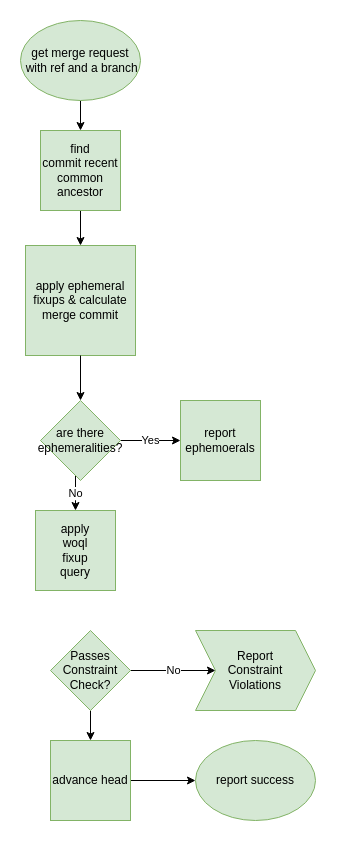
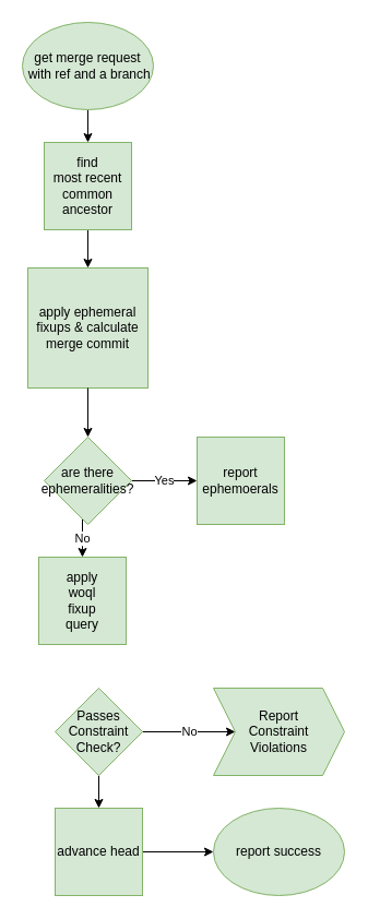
  <mxCell id="0" />
  <mxCell id="1" parent="0" />
  <mxCell id="2" value="" style="edgeStyle=orthogonalEdgeStyle;rounded=0;orthogonalLoop=1;jettySize=auto;html=1;" edge="1" parent="1" source="3" target="5"><mxGeometry relative="1" as="geometry" /></mxCell>
  <mxCell id="3" value="&lt;div&gt;get merge request&lt;/div&gt;&amp;nbsp;with ref and a branch " style="ellipse;whiteSpace=wrap;html=1;fillColor=#d5e8d4;strokeColor=#82b366;" vertex="1" parent="1"><mxGeometry x="20" y="20" width="120" height="80" as="geometry" /></mxCell>
  <mxCell id="4" value="" style="edgeStyle=orthogonalEdgeStyle;rounded=0;orthogonalLoop=1;jettySize=auto;html=1;" edge="1" parent="1" source="5" target="6"><mxGeometry relative="1" as="geometry" /></mxCell>
- <mxCell id="5" value="&lt;div&gt;find&lt;/div&gt;&lt;div&gt;commit recent common ancestor&lt;/div&gt;" style="whiteSpace=wrap;html=1;aspect=fixed;fillColor=#d5e8d4;strokeColor=#82b366;" vertex="1" parent="1"><mxGeometry x="40" y="130" width="80" height="80" as="geometry" /></mxCell>
+ <mxCell id="5" value="&lt;div&gt;find&lt;/div&gt;&lt;div&gt;most recent common ancestor&lt;/div&gt;" style="whiteSpace=wrap;html=1;aspect=fixed;fillColor=#d5e8d4;strokeColor=#82b366;" vertex="1" parent="1"><mxGeometry x="40" y="130" width="80" height="80" as="geometry" /></mxCell>
  <mxCell id="6" value="apply ephemeral fixups &amp;amp; calculate merge commit" style="whiteSpace=wrap;html=1;aspect=fixed;fillColor=#d5e8d4;strokeColor=#82b366;" vertex="1" parent="1"><mxGeometry x="25" y="245" width="110" height="110" as="geometry" /></mxCell>
  <mxCell id="7" value="Yes" style="edgeStyle=orthogonalEdgeStyle;rounded=0;orthogonalLoop=1;jettySize=auto;html=1;" edge="1" parent="1" source="9" target="10"><mxGeometry relative="1" as="geometry" /></mxCell>
  <mxCell id="8" value="No" style="edgeStyle=orthogonalEdgeStyle;rounded=0;orthogonalLoop=1;jettySize=auto;html=1;entryX=0.5;entryY=0;entryDx=0;entryDy=0;" edge="1" parent="1" source="9" target="15"><mxGeometry relative="1" as="geometry"><Array as="points"><mxPoint x="75" y="500" /><mxPoint x="75" y="500" /></Array></mxGeometry></mxCell>
  <mxCell id="9" value="&lt;div&gt;are there&lt;/div&gt;&lt;div&gt;ephemeralities?&lt;br&gt;&lt;/div&gt;" style="rhombus;whiteSpace=wrap;html=1;fillColor=#d5e8d4;strokeColor=#82b366;" vertex="1" parent="1"><mxGeometry x="40" y="400" width="80" height="80" as="geometry" /></mxCell>
  <mxCell id="10" value="report ephemoerals" style="whiteSpace=wrap;html=1;aspect=fixed;fillColor=#d5e8d4;strokeColor=#82b366;" vertex="1" parent="1"><mxGeometry x="180" y="400" width="80" height="80" as="geometry" /></mxCell>
  <mxCell id="11" value="&lt;div&gt;No&lt;/div&gt;" style="edgeStyle=orthogonalEdgeStyle;rounded=0;orthogonalLoop=1;jettySize=auto;html=1;entryX=0;entryY=0.5;entryDx=0;entryDy=0;" edge="1" parent="1" source="13" target="16"><mxGeometry relative="1" as="geometry"><mxPoint x="195" y="670" as="targetPoint" /><Array as="points" /></mxGeometry></mxCell>
  <mxCell id="12" value="" style="edgeStyle=orthogonalEdgeStyle;rounded=0;orthogonalLoop=1;jettySize=auto;html=1;" edge="1" parent="1" source="13" target="18"><mxGeometry relative="1" as="geometry" /></mxCell>
  <mxCell id="13" value="&lt;div&gt;Passes&lt;/div&gt;&lt;div&gt;Constraint&lt;/div&gt;&lt;div&gt;Check?&lt;br&gt;&lt;/div&gt;" style="rhombus;whiteSpace=wrap;html=1;fillColor=#d5e8d4;strokeColor=#82b366;" vertex="1" parent="1"><mxGeometry x="50" y="630" width="80" height="80" as="geometry" /></mxCell>
  <mxCell id="14" value="" style="edgeStyle=orthogonalEdgeStyle;rounded=0;orthogonalLoop=1;jettySize=auto;html=1;" edge="1" parent="1" source="6" target="9"><mxGeometry relative="1" as="geometry"><mxPoint x="75" y="365" as="sourcePoint" /></mxGeometry></mxCell>
  <mxCell id="15" value="&lt;div&gt;apply&lt;/div&gt;&lt;div&gt;woql&lt;/div&gt;&lt;div&gt;fixup&lt;/div&gt;&lt;div&gt;query&lt;br&gt;&lt;/div&gt;" style="whiteSpace=wrap;html=1;aspect=fixed;fillColor=#d5e8d4;strokeColor=#82b366;" vertex="1" parent="1"><mxGeometry x="35" y="510" width="80" height="80" as="geometry" /></mxCell>
  <mxCell id="16" value="&lt;div&gt;Report&lt;/div&gt;&lt;div&gt;Constraint&lt;/div&gt;&lt;div&gt;Violations&lt;br&gt;&lt;/div&gt;" style="shape=step;perimeter=stepPerimeter;whiteSpace=wrap;html=1;fixedSize=1;fillColor=#d5e8d4;strokeColor=#82b366;" vertex="1" parent="1"><mxGeometry x="195" y="630" width="120" height="80" as="geometry" /></mxCell>
  <mxCell id="17" value="" style="edgeStyle=orthogonalEdgeStyle;rounded=0;orthogonalLoop=1;jettySize=auto;html=1;" edge="1" parent="1" source="18" target="19"><mxGeometry relative="1" as="geometry" /></mxCell>
  <mxCell id="18" value="advance head" style="whiteSpace=wrap;html=1;aspect=fixed;fillColor=#d5e8d4;strokeColor=#82b366;" vertex="1" parent="1"><mxGeometry x="50" y="740" width="80" height="80" as="geometry" /></mxCell>
  <mxCell id="19" value="report success" style="ellipse;whiteSpace=wrap;html=1;fillColor=#d5e8d4;strokeColor=#82b366;" vertex="1" parent="1"><mxGeometry x="195" y="740" width="120" height="80" as="geometry" /></mxCell>
